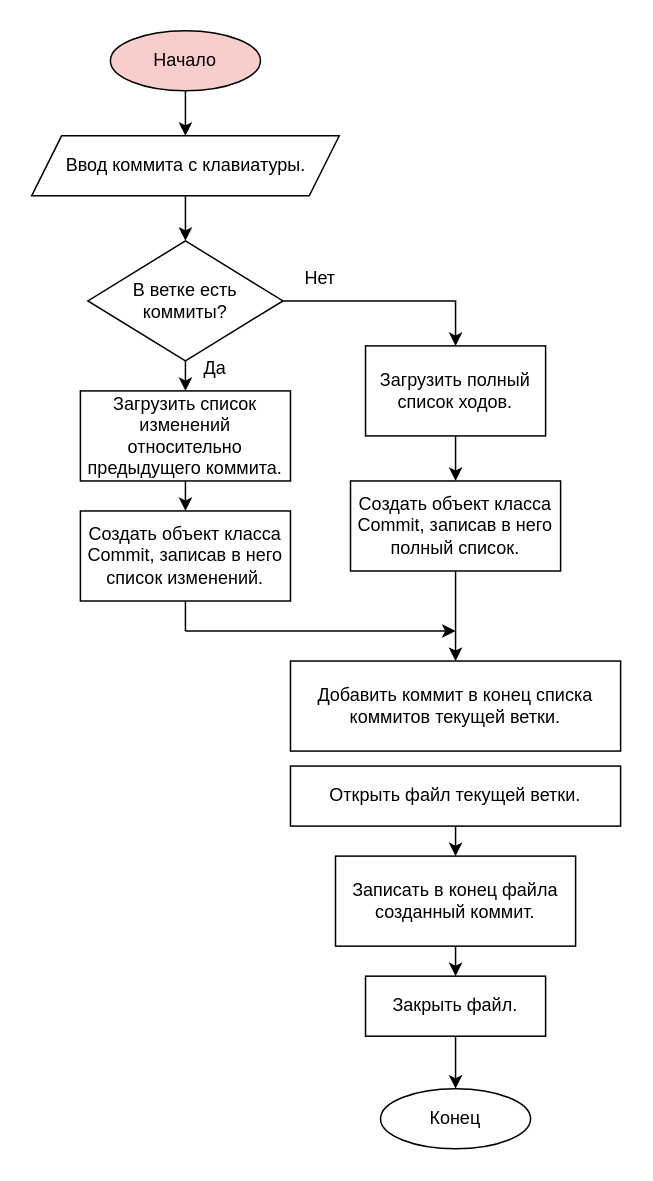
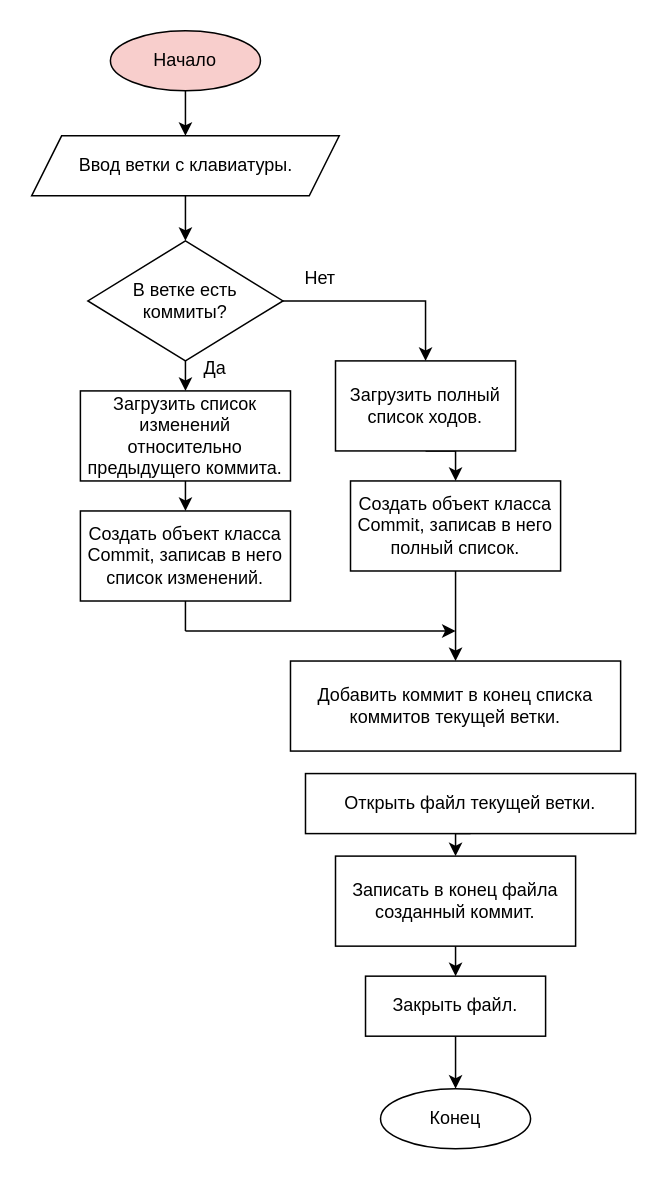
  <mxCell id="0" />
  <mxCell id="1" parent="0" />
  <mxCell id="2" style="edgeStyle=orthogonalEdgeStyle;rounded=0;orthogonalLoop=1;jettySize=auto;html=1;exitX=0.5;exitY=1;exitDx=0;exitDy=0;entryX=0.5;entryY=0;entryDx=0;entryDy=0;" parent="1" source="3" target="6" edge="1"><mxGeometry relative="1" as="geometry" /></mxCell>
  <mxCell id="3" value="Начало" style="ellipse;whiteSpace=wrap;html=1;fillColor=#f8cecc;" parent="1" vertex="1"><mxGeometry x="73" y="20" width="100" height="40" as="geometry" /></mxCell>
  <mxCell id="4" value="Конец" style="ellipse;whiteSpace=wrap;html=1;" parent="1" vertex="1"><mxGeometry x="253" y="725" width="100" height="40" as="geometry" /></mxCell>
  <mxCell id="5" style="edgeStyle=orthogonalEdgeStyle;rounded=0;orthogonalLoop=1;jettySize=auto;html=1;exitX=0.5;exitY=1;exitDx=0;exitDy=0;entryX=0.5;entryY=0;entryDx=0;entryDy=0;" parent="1" source="6" target="16" edge="1"><mxGeometry relative="1" as="geometry" /></mxCell>
- <mxCell id="6" value="Ввод коммита с клавиатуры." style="shape=parallelogram;perimeter=parallelogramPerimeter;whiteSpace=wrap;html=1;fixedSize=1;" parent="1" vertex="1"><mxGeometry x="20.5" y="90" width="205" height="40" as="geometry" /></mxCell>
+ <mxCell id="6" value="Ввод ветки с клавиатуры." style="shape=parallelogram;perimeter=parallelogramPerimeter;whiteSpace=wrap;html=1;fixedSize=1;" parent="1" vertex="1"><mxGeometry x="20.5" y="90" width="205" height="40" as="geometry" /></mxCell>
  <mxCell id="7" value="Добавить коммит в конец списка коммитов текущей ветки." style="rounded=0;whiteSpace=wrap;html=1;" parent="1" vertex="1"><mxGeometry x="193" y="440" width="220" height="60" as="geometry" /></mxCell>
  <mxCell id="8" style="edgeStyle=orthogonalEdgeStyle;rounded=0;orthogonalLoop=1;jettySize=auto;html=1;exitX=0.5;exitY=1;exitDx=0;exitDy=0;entryX=0.5;entryY=0;entryDx=0;entryDy=0;" parent="1" source="9" target="11" edge="1"><mxGeometry relative="1" as="geometry" /></mxCell>
- <mxCell id="9" value="Открыть файл текущей ветки." style="rounded=0;whiteSpace=wrap;html=1;" parent="1" vertex="1"><mxGeometry x="193" y="510" width="220" height="40" as="geometry" /></mxCell>
+ <mxCell id="9" value="Открыть файл текущей ветки." style="rounded=0;whiteSpace=wrap;html=1;" parent="1" vertex="1"><mxGeometry x="203" y="515" width="220" height="40" as="geometry" /></mxCell>
  <mxCell id="10" style="edgeStyle=orthogonalEdgeStyle;rounded=0;orthogonalLoop=1;jettySize=auto;html=1;exitX=0.5;exitY=1;exitDx=0;exitDy=0;entryX=0.5;entryY=0;entryDx=0;entryDy=0;" parent="1" source="11" target="13" edge="1"><mxGeometry relative="1" as="geometry" /></mxCell>
  <mxCell id="11" value="Записать в конец файла созданный коммит." style="rounded=0;whiteSpace=wrap;html=1;" parent="1" vertex="1"><mxGeometry x="223" y="570" width="160" height="60" as="geometry" /></mxCell>
  <mxCell id="12" style="edgeStyle=orthogonalEdgeStyle;rounded=0;orthogonalLoop=1;jettySize=auto;html=1;exitX=0.5;exitY=1;exitDx=0;exitDy=0;entryX=0.5;entryY=0;entryDx=0;entryDy=0;" parent="1" source="13" target="4" edge="1"><mxGeometry relative="1" as="geometry" /></mxCell>
  <mxCell id="13" value="Закрыть файл." style="rounded=0;whiteSpace=wrap;html=1;" parent="1" vertex="1"><mxGeometry x="243" y="650" width="120" height="40" as="geometry" /></mxCell>
  <mxCell id="14" style="edgeStyle=orthogonalEdgeStyle;rounded=0;orthogonalLoop=1;jettySize=auto;html=1;exitX=0.5;exitY=1;exitDx=0;exitDy=0;entryX=0.5;entryY=0;entryDx=0;entryDy=0;" parent="1" source="16" target="18" edge="1"><mxGeometry relative="1" as="geometry" /></mxCell>
  <mxCell id="15" style="edgeStyle=orthogonalEdgeStyle;rounded=0;orthogonalLoop=1;jettySize=auto;html=1;exitX=1;exitY=0.5;exitDx=0;exitDy=0;entryX=0.5;entryY=0;entryDx=0;entryDy=0;" edge="1" parent="1" source="16" target="22"><mxGeometry relative="1" as="geometry" /></mxCell>
  <mxCell id="16" value="В ветке есть коммиты?" style="rhombus;whiteSpace=wrap;html=1;" parent="1" vertex="1"><mxGeometry x="58" y="160" width="130" height="80" as="geometry" /></mxCell>
  <mxCell id="17" style="edgeStyle=orthogonalEdgeStyle;rounded=0;orthogonalLoop=1;jettySize=auto;html=1;exitX=0.5;exitY=1;exitDx=0;exitDy=0;entryX=0.5;entryY=0;entryDx=0;entryDy=0;" parent="1" source="18" target="19" edge="1"><mxGeometry relative="1" as="geometry" /></mxCell>
  <mxCell id="18" value="Загрузить список изменений относительно предыдущего коммита." style="rounded=0;whiteSpace=wrap;html=1;" parent="1" vertex="1"><mxGeometry x="53" y="260" width="140" height="60" as="geometry" /></mxCell>
  <mxCell id="19" value="Создать объект класса Commit, записав в него список изменений." style="rounded=0;whiteSpace=wrap;html=1;" parent="1" vertex="1"><mxGeometry x="53" y="340" width="140" height="60" as="geometry" /></mxCell>
  <mxCell id="20" value="Да" style="text;html=1;strokeColor=none;fillColor=none;align=center;verticalAlign=middle;whiteSpace=wrap;rounded=0;" parent="1" vertex="1"><mxGeometry x="113" y="230" width="60" height="30" as="geometry" /></mxCell>
  <mxCell id="21" style="edgeStyle=orthogonalEdgeStyle;rounded=0;orthogonalLoop=1;jettySize=auto;html=1;exitX=0.5;exitY=1;exitDx=0;exitDy=0;entryX=0.5;entryY=0;entryDx=0;entryDy=0;" parent="1" source="22" target="24" edge="1"><mxGeometry relative="1" as="geometry" /></mxCell>
- <mxCell id="22" value="Загрузить полный список ходов." style="rounded=0;whiteSpace=wrap;html=1;" parent="1" vertex="1"><mxGeometry x="243" y="230" width="120" height="60" as="geometry" /></mxCell>
+ <mxCell id="22" value="Загрузить полный список ходов." style="rounded=0;whiteSpace=wrap;html=1;" parent="1" vertex="1"><mxGeometry x="223" y="240" width="120" height="60" as="geometry" /></mxCell>
  <mxCell id="23" style="edgeStyle=orthogonalEdgeStyle;rounded=0;orthogonalLoop=1;jettySize=auto;html=1;exitX=0.5;exitY=1;exitDx=0;exitDy=0;entryX=0.5;entryY=0;entryDx=0;entryDy=0;" parent="1" source="24" target="7" edge="1"><mxGeometry relative="1" as="geometry" /></mxCell>
  <mxCell id="24" value="Создать объект класса Commit, записав в него полный список." style="rounded=0;whiteSpace=wrap;html=1;" parent="1" vertex="1"><mxGeometry x="233" y="320" width="140" height="60" as="geometry" /></mxCell>
  <mxCell id="25" value="Нет" style="text;html=1;strokeColor=none;fillColor=none;align=center;verticalAlign=middle;whiteSpace=wrap;rounded=0;" parent="1" vertex="1"><mxGeometry x="183" y="170" width="60" height="30" as="geometry" /></mxCell>
  <mxCell id="26" value="" style="endArrow=none;html=1;rounded=0;entryX=0.5;entryY=1;entryDx=0;entryDy=0;" parent="1" target="19" edge="1"><mxGeometry width="50" height="50" relative="1" as="geometry"><mxPoint x="123" y="420" as="sourcePoint" /><mxPoint x="173" y="360" as="targetPoint" /></mxGeometry></mxCell>
  <mxCell id="27" value="" style="endArrow=classic;html=1;rounded=0;" parent="1" edge="1"><mxGeometry width="50" height="50" relative="1" as="geometry"><mxPoint x="123" y="420" as="sourcePoint" /><mxPoint x="303" y="420" as="targetPoint" /></mxGeometry></mxCell>
